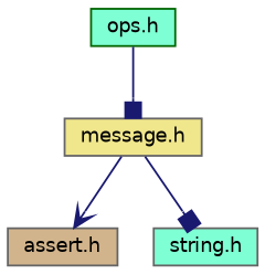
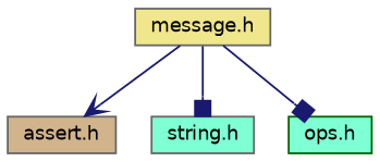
  digraph {
    node [color=gray40 fillcolor=aquamarine fontname=Helvetica fontsize=10 shape=record style=filled]
    edge [arrowhead=box color=midnightblue fontname=Helvetica fontsize=10 labelfontname=Helvetica labelfontsize=10 style=solid]
    n1 [fillcolor=khaki fontcolor=black height=0.2 label="message.h" width=0.4]
    n2 [fillcolor=tan height=0.2 label="assert.h" width=0.4]
    n3 [height=0.2 label="string.h" width=0.4]
    n4 [color=darkgreen height=0.2 label="ops.h" width=0.4]
    n1 -> n2 [arrowhead=vee]
    n1 -> n3
-   n4 -> n1
+   n1 -> n4
  }
